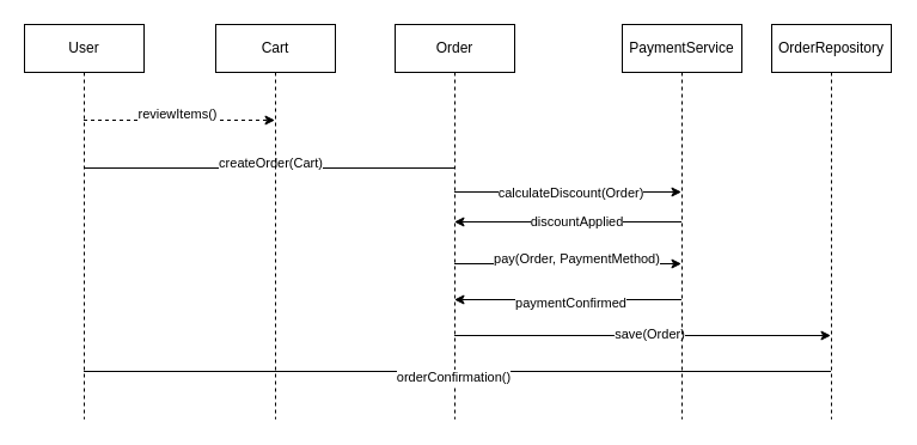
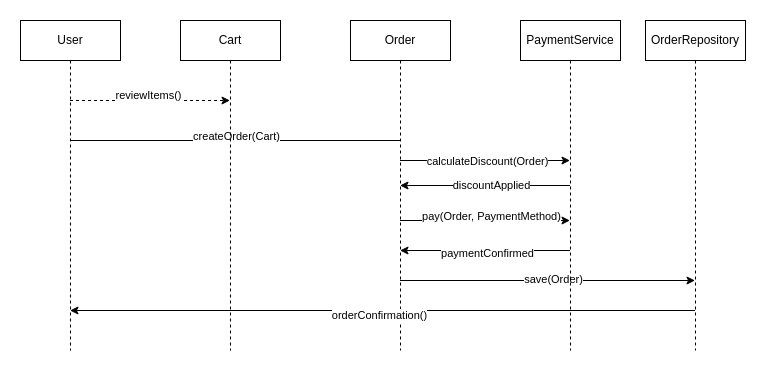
  <mxCell id="0" />
  <mxCell id="1" parent="0" />
  <mxCell id="2" style="edgeStyle=orthogonalEdgeStyle;rounded=0;orthogonalLoop=1;jettySize=auto;html=1;curved=0;dashed=1;" edge="1" parent="1" source="6" target="7"><mxGeometry relative="1" as="geometry"><mxPoint x="170" y="170" as="targetPoint" /><Array as="points"><mxPoint x="150" y="100" /><mxPoint x="150" y="100" /></Array></mxGeometry></mxCell>
  <mxCell id="3" value="reviewItems()" style="edgeLabel;html=1;align=center;verticalAlign=middle;resizable=0;points=[];" vertex="1" connectable="0" parent="2"><mxGeometry x="-0.026" y="6" relative="1" as="geometry"><mxPoint as="offset" /></mxGeometry></mxCell>
  <mxCell id="4" style="edgeStyle=orthogonalEdgeStyle;rounded=0;orthogonalLoop=1;jettySize=auto;html=1;curved=0;endArrow=none;" edge="1" parent="1" source="6" target="14"><mxGeometry relative="1" as="geometry"><Array as="points"><mxPoint x="240" y="140" /><mxPoint x="240" y="140" /></Array></mxGeometry></mxCell>
  <mxCell id="5" value="createOrder(Cart)" style="edgeLabel;html=1;align=center;verticalAlign=middle;resizable=0;points=[];" vertex="1" connectable="0" parent="4"><mxGeometry x="0.005" y="5" relative="1" as="geometry"><mxPoint as="offset" /></mxGeometry></mxCell>
  <mxCell id="6" value="User" style="shape=umlLifeline;perimeter=lifelinePerimeter;whiteSpace=wrap;html=1;container=1;dropTarget=0;collapsible=0;recursiveResize=0;outlineConnect=0;portConstraint=eastwest;newEdgeStyle={&quot;curved&quot;:0,&quot;rounded&quot;:0};" vertex="1" parent="1"><mxGeometry x="20" y="20" width="100" height="330" as="geometry" /></mxCell>
  <mxCell id="7" value="Cart" style="shape=umlLifeline;perimeter=lifelinePerimeter;whiteSpace=wrap;html=1;container=1;dropTarget=0;collapsible=0;recursiveResize=0;outlineConnect=0;portConstraint=eastwest;newEdgeStyle={&quot;curved&quot;:0,&quot;rounded&quot;:0};" vertex="1" parent="1"><mxGeometry x="180" y="20" width="100" height="330" as="geometry" /></mxCell>
  <mxCell id="8" style="edgeStyle=orthogonalEdgeStyle;rounded=0;orthogonalLoop=1;jettySize=auto;html=1;curved=0;" edge="1" parent="1" source="14" target="19"><mxGeometry relative="1" as="geometry"><Array as="points"><mxPoint x="490" y="160" /><mxPoint x="490" y="160" /></Array></mxGeometry></mxCell>
  <mxCell id="9" value="calculateDiscount(Order)" style="edgeLabel;html=1;align=center;verticalAlign=middle;resizable=0;points=[];" vertex="1" connectable="0" parent="8"><mxGeometry x="0.02" relative="1" as="geometry"><mxPoint as="offset" /></mxGeometry></mxCell>
  <mxCell id="10" style="edgeStyle=orthogonalEdgeStyle;rounded=0;orthogonalLoop=1;jettySize=auto;html=1;curved=0;" edge="1" parent="1" source="14" target="19"><mxGeometry relative="1" as="geometry"><Array as="points"><mxPoint x="490" y="220" /><mxPoint x="490" y="220" /></Array></mxGeometry></mxCell>
  <mxCell id="11" value="pay(Order, PaymentMethod)" style="edgeLabel;html=1;align=center;verticalAlign=middle;resizable=0;points=[];" vertex="1" connectable="0" parent="10"><mxGeometry x="0.073" y="5" relative="1" as="geometry"><mxPoint as="offset" /></mxGeometry></mxCell>
  <mxCell id="12" style="edgeStyle=orthogonalEdgeStyle;rounded=0;orthogonalLoop=1;jettySize=auto;html=1;curved=0;" edge="1" parent="1" source="14" target="22"><mxGeometry relative="1" as="geometry"><Array as="points"><mxPoint x="570" y="280" /><mxPoint x="570" y="280" /></Array></mxGeometry></mxCell>
  <mxCell id="13" value="save(Order)" style="edgeLabel;html=1;align=center;verticalAlign=middle;resizable=0;points=[];" vertex="1" connectable="0" parent="12"><mxGeometry x="0.034" y="2" relative="1" as="geometry"><mxPoint as="offset" /></mxGeometry></mxCell>
- <mxCell id="14" value="Order" style="shape=umlLifeline;perimeter=lifelinePerimeter;whiteSpace=wrap;html=1;container=1;dropTarget=0;collapsible=0;recursiveResize=0;outlineConnect=0;portConstraint=eastwest;newEdgeStyle={&quot;curved&quot;:0,&quot;rounded&quot;:0};" vertex="1" parent="1"><mxGeometry x="330" y="20" width="100" height="330" as="geometry" /></mxCell>
+ <mxCell id="14" value="Order" style="shape=umlLifeline;perimeter=lifelinePerimeter;whiteSpace=wrap;html=1;container=1;dropTarget=0;collapsible=0;recursiveResize=0;outlineConnect=0;portConstraint=eastwest;newEdgeStyle={&quot;curved&quot;:0,&quot;rounded&quot;:0};" vertex="1" parent="1"><mxGeometry x="350" y="20" width="100" height="330" as="geometry" /></mxCell>
  <mxCell id="15" style="edgeStyle=orthogonalEdgeStyle;rounded=0;orthogonalLoop=1;jettySize=auto;html=1;curved=0;" edge="1" parent="1" source="19" target="14"><mxGeometry relative="1" as="geometry"><Array as="points"><mxPoint x="490" y="185" /><mxPoint x="490" y="185" /></Array></mxGeometry></mxCell>
  <mxCell id="16" value="discountApplied" style="edgeLabel;html=1;align=center;verticalAlign=middle;resizable=0;points=[];" vertex="1" connectable="0" parent="15"><mxGeometry x="-0.073" y="-1" relative="1" as="geometry"><mxPoint as="offset" /></mxGeometry></mxCell>
  <mxCell id="17" style="edgeStyle=orthogonalEdgeStyle;rounded=0;orthogonalLoop=1;jettySize=auto;html=1;curved=0;" edge="1" parent="1" source="19" target="14"><mxGeometry relative="1" as="geometry"><Array as="points"><mxPoint x="490" y="250" /><mxPoint x="490" y="250" /></Array></mxGeometry></mxCell>
  <mxCell id="18" value="paymentConfirmed" style="edgeLabel;html=1;align=center;verticalAlign=middle;resizable=0;points=[];" vertex="1" connectable="0" parent="17"><mxGeometry x="-0.02" y="2" relative="1" as="geometry"><mxPoint as="offset" /></mxGeometry></mxCell>
  <mxCell id="19" value="PaymentService" style="shape=umlLifeline;perimeter=lifelinePerimeter;whiteSpace=wrap;html=1;container=1;dropTarget=0;collapsible=0;recursiveResize=0;outlineConnect=0;portConstraint=eastwest;newEdgeStyle={&quot;curved&quot;:0,&quot;rounded&quot;:0};" vertex="1" parent="1"><mxGeometry x="520" y="20" width="100" height="330" as="geometry" /></mxCell>
- <mxCell id="20" style="edgeStyle=orthogonalEdgeStyle;rounded=0;orthogonalLoop=1;jettySize=auto;html=1;curved=0;endArrow=none;" edge="1" parent="1" source="22" target="6"><mxGeometry relative="1" as="geometry"><Array as="points"><mxPoint x="400" y="310" /><mxPoint x="400" y="310" /></Array></mxGeometry></mxCell>
+ <mxCell id="20" style="edgeStyle=orthogonalEdgeStyle;rounded=0;orthogonalLoop=1;jettySize=auto;html=1;curved=0;" edge="1" parent="1" source="22" target="6"><mxGeometry relative="1" as="geometry"><Array as="points"><mxPoint x="400" y="310" /><mxPoint x="400" y="310" /></Array></mxGeometry></mxCell>
  <mxCell id="21" value="orderConfirmation()" style="edgeLabel;html=1;align=center;verticalAlign=middle;resizable=0;points=[];" vertex="1" connectable="0" parent="20"><mxGeometry x="0.011" y="4" relative="1" as="geometry"><mxPoint as="offset" /></mxGeometry></mxCell>
  <mxCell id="22" value="OrderRepository" style="shape=umlLifeline;perimeter=lifelinePerimeter;whiteSpace=wrap;html=1;container=1;dropTarget=0;collapsible=0;recursiveResize=0;outlineConnect=0;portConstraint=eastwest;newEdgeStyle={&quot;curved&quot;:0,&quot;rounded&quot;:0};" vertex="1" parent="1"><mxGeometry x="645" y="20" width="100" height="330" as="geometry" /></mxCell>
